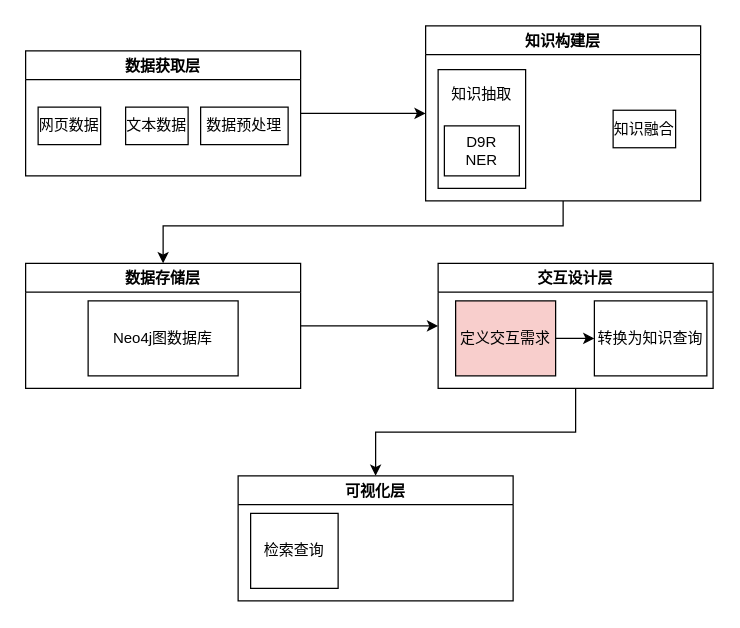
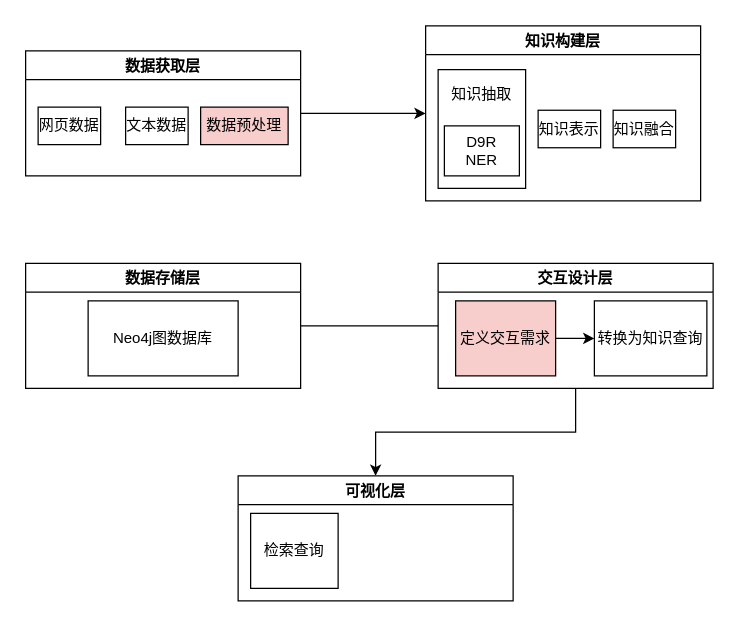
  <mxCell id="0" />
  <mxCell id="1" parent="0" />
  <mxCell id="2" style="edgeStyle=orthogonalEdgeStyle;rounded=0;orthogonalLoop=1;jettySize=auto;html=1;entryX=0;entryY=0.5;entryDx=0;entryDy=0;" edge="1" parent="1" source="3" target="8"><mxGeometry relative="1" as="geometry" /></mxCell>
  <mxCell id="3" value="数据获取层" style="swimlane;" vertex="1" parent="1"><mxGeometry x="20" y="40" width="220" height="100" as="geometry" /></mxCell>
  <mxCell id="4" value="网页数据" style="rounded=0;whiteSpace=wrap;html=1;" vertex="1" parent="3"><mxGeometry x="10" y="45" width="50" height="30" as="geometry" /></mxCell>
  <mxCell id="5" value="文本数据" style="rounded=0;whiteSpace=wrap;html=1;" vertex="1" parent="3"><mxGeometry x="80" y="45" width="50" height="30" as="geometry" /></mxCell>
- <mxCell id="6" value="数据预处理" style="rounded=0;whiteSpace=wrap;html=1;" vertex="1" parent="3"><mxGeometry x="140" y="45" width="70" height="30" as="geometry" /></mxCell>
- <mxCell id="7" style="edgeStyle=orthogonalEdgeStyle;rounded=0;orthogonalLoop=1;jettySize=auto;html=1;entryX=0.5;entryY=0;entryDx=0;entryDy=0;" edge="1" parent="1" source="8" target="19"><mxGeometry relative="1" as="geometry"><Array as="points"><mxPoint x="450" y="180" /><mxPoint x="130" y="180" /></Array></mxGeometry></mxCell>
+ <mxCell id="6" value="数据预处理" style="rounded=0;whiteSpace=wrap;html=1;fillColor=#f8cecc;" vertex="1" parent="3"><mxGeometry x="140" y="45" width="70" height="30" as="geometry" /></mxCell>
  <mxCell id="8" value="知识构建层" style="swimlane;startSize=23;" vertex="1" parent="1"><mxGeometry x="340" y="20" width="220" height="140" as="geometry" /></mxCell>
  <mxCell id="9" value="知识抽取&lt;br&gt;&lt;br&gt;&lt;br&gt;&lt;br&gt;&lt;br&gt;" style="rounded=0;whiteSpace=wrap;html=1;" vertex="1" parent="8"><mxGeometry x="10" y="35" width="70" height="95" as="geometry" /></mxCell>
  <mxCell id="10" value="D9R&lt;br&gt;NER" style="rounded=0;whiteSpace=wrap;html=1;" vertex="1" parent="8"><mxGeometry x="15" y="80" width="60" height="40" as="geometry" /></mxCell>
+ <mxCell id="11" value="知识表示" style="rounded=0;whiteSpace=wrap;html=1;" vertex="1" parent="8"><mxGeometry x="90" y="67.5" width="50" height="30" as="geometry" /></mxCell>
  <mxCell id="12" value="知识融合" style="rounded=0;whiteSpace=wrap;html=1;" vertex="1" parent="8"><mxGeometry x="150" y="67.5" width="50" height="30" as="geometry" /></mxCell>
  <mxCell id="13" style="edgeStyle=orthogonalEdgeStyle;rounded=0;orthogonalLoop=1;jettySize=auto;html=1;" edge="1" parent="1" source="14" target="21"><mxGeometry relative="1" as="geometry" /></mxCell>
  <mxCell id="14" value="交互设计层" style="swimlane;" vertex="1" parent="1"><mxGeometry x="350" y="210" width="220" height="100" as="geometry" /></mxCell>
  <mxCell id="15" value="转换为知识查询" style="whiteSpace=wrap;html=1;" vertex="1" parent="14"><mxGeometry x="125" y="30" width="90" height="60" as="geometry" /></mxCell>
  <mxCell id="16" value="定义交互需求" style="whiteSpace=wrap;html=1;fillColor=#f8cecc;" vertex="1" parent="14"><mxGeometry x="14" y="30" width="80" height="60" as="geometry" /></mxCell>
  <mxCell id="17" value="" style="edgeStyle=orthogonalEdgeStyle;rounded=0;orthogonalLoop=1;jettySize=auto;html=1;" edge="1" parent="14" source="16" target="15"><mxGeometry relative="1" as="geometry" /></mxCell>
- <mxCell id="18" style="edgeStyle=orthogonalEdgeStyle;rounded=0;orthogonalLoop=1;jettySize=auto;html=1;entryX=0;entryY=0.5;entryDx=0;entryDy=0;" edge="1" parent="1" source="19" target="14"><mxGeometry relative="1" as="geometry" /></mxCell>
+ <mxCell id="18" style="edgeStyle=orthogonalEdgeStyle;rounded=0;orthogonalLoop=1;jettySize=auto;html=1;entryX=0;entryY=0.5;entryDx=0;entryDy=0;endArrow=none;" edge="1" parent="1" source="19" target="14"><mxGeometry relative="1" as="geometry" /></mxCell>
  <mxCell id="19" value="数据存储层" style="swimlane;" vertex="1" parent="1"><mxGeometry x="20" y="210" width="220" height="100" as="geometry" /></mxCell>
  <mxCell id="20" value="Neo4j图数据库" style="rounded=0;whiteSpace=wrap;html=1;" vertex="1" parent="1"><mxGeometry x="70" y="240" width="120" height="60" as="geometry" /></mxCell>
  <mxCell id="21" value="可视化层" style="swimlane;" vertex="1" parent="1"><mxGeometry x="190" y="380" width="220" height="100" as="geometry" /></mxCell>
  <mxCell id="22" value="检索查询" style="rounded=0;whiteSpace=wrap;html=1;" vertex="1" parent="1"><mxGeometry x="200" y="410" width="70" height="60" as="geometry" /></mxCell>
